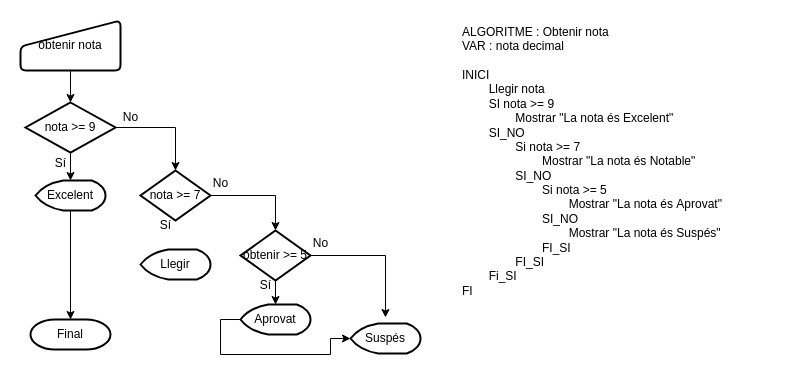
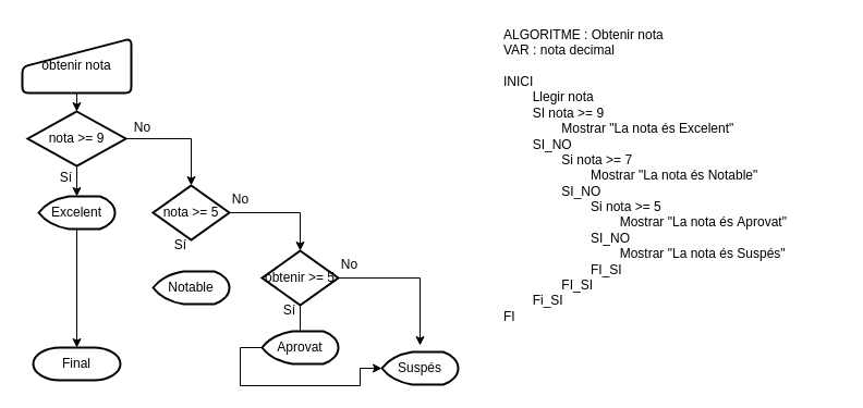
  <mxCell id="0" />
  <mxCell id="1" parent="0" />
  <mxCell id="2" value="ALGORITME : Obtenir nota&lt;br&gt;VAR : nota decimal&lt;br&gt;&lt;br&gt;INICI&lt;br&gt;&lt;span style=&quot;white-space: pre;&quot;&gt;&#09;&lt;/span&gt;Llegir nota&lt;br&gt;&lt;span style=&quot;white-space: pre;&quot;&gt;&#09;&lt;/span&gt;SI nota &amp;gt;= 9&lt;br&gt;&lt;span style=&quot;&quot;&gt;&lt;span style=&quot;&quot;&gt;&amp;nbsp;&amp;nbsp;&amp;nbsp;&amp;nbsp;&lt;/span&gt;&lt;span style=&quot;&quot;&gt;&lt;span style=&quot;&quot;&gt;&amp;nbsp;&amp;nbsp;&amp;nbsp;&amp;nbsp;&lt;span style=&quot;white-space: pre;&quot;&gt;&#09;&lt;/span&gt;&lt;/span&gt;&lt;/span&gt;&lt;/span&gt;Mostrar &quot;La nota és&amp;nbsp;Excelent&quot;&lt;br&gt;&lt;span style=&quot;white-space: pre;&quot;&gt;&#09;&lt;/span&gt;SI_NO &lt;br&gt;&lt;span style=&quot;&quot;&gt;&lt;span style=&quot;&quot;&gt;&amp;nbsp;&amp;nbsp;&amp;nbsp;&amp;nbsp;&lt;/span&gt;&lt;span style=&quot;&quot;&gt;&lt;span style=&quot;&quot;&gt;&amp;nbsp;&amp;nbsp;&amp;nbsp;&amp;nbsp;&lt;span style=&quot;white-space: pre;&quot;&gt;&#09;&lt;/span&gt;&lt;/span&gt;&lt;/span&gt;&lt;/span&gt;Si nota &amp;gt;= 7&lt;br&gt;&lt;span style=&quot;&quot;&gt;&lt;span style=&quot;&quot;&gt;&amp;nbsp;&amp;nbsp;&amp;nbsp;&amp;nbsp;&lt;/span&gt;&lt;/span&gt;&lt;span style=&quot;&quot;&gt;&lt;span style=&quot;&quot;&gt;&amp;nbsp;&amp;nbsp;&amp;nbsp;&amp;nbsp;&lt;/span&gt;&lt;span style=&quot;&quot;&gt;&lt;span style=&quot;&quot;&gt;&amp;nbsp;&amp;nbsp;&amp;nbsp;&amp;nbsp;&lt;span style=&quot;white-space: pre;&quot;&gt;&#09;&lt;/span&gt;&lt;span style=&quot;white-space: pre;&quot;&gt;&#09;&lt;/span&gt;&lt;/span&gt;&lt;/span&gt;&lt;/span&gt;Mostrar &quot;La nota és&amp;nbsp;Notable&quot;&lt;br&gt;&lt;span style=&quot;&quot;&gt;&lt;span style=&quot;&quot;&gt;&amp;nbsp;&amp;nbsp;&amp;nbsp;&amp;nbsp;&lt;/span&gt;&lt;/span&gt;&lt;span style=&quot;&quot;&gt;&lt;span style=&quot;&quot;&gt;&amp;nbsp;&amp;nbsp;&amp;nbsp;&amp;nbsp;&lt;span style=&quot;white-space: pre;&quot;&gt;&#09;&lt;/span&gt;&lt;/span&gt;&lt;/span&gt;SI_NO&lt;br&gt;&lt;span style=&quot;&quot;&gt;&lt;span style=&quot;&quot;&gt;&amp;nbsp;&amp;nbsp;&amp;nbsp;&amp;nbsp;&lt;/span&gt;&lt;/span&gt;&lt;span style=&quot;&quot;&gt;&lt;span style=&quot;&quot;&gt;&amp;nbsp;&amp;nbsp;&amp;nbsp;&amp;nbsp;&lt;/span&gt;&lt;span style=&quot;&quot;&gt;&lt;span style=&quot;&quot;&gt;&amp;nbsp;&amp;nbsp;&amp;nbsp;&amp;nbsp;&lt;span style=&quot;white-space: pre;&quot;&gt;&#09;&lt;/span&gt;&lt;span style=&quot;white-space: pre;&quot;&gt;&#09;&lt;/span&gt;&lt;/span&gt;&lt;/span&gt;&lt;/span&gt;Si nota &amp;gt;= 5&lt;br&gt;&lt;span style=&quot;&quot;&gt;&lt;span style=&quot;&quot;&gt;&amp;nbsp;&amp;nbsp;&amp;nbsp;&amp;nbsp;&lt;/span&gt;&lt;/span&gt;&lt;span style=&quot;&quot;&gt;&lt;span style=&quot;&quot;&gt;&amp;nbsp;&amp;nbsp;&amp;nbsp;&amp;nbsp;&lt;/span&gt;&lt;/span&gt;&lt;span style=&quot;&quot;&gt;&lt;span style=&quot;&quot;&gt;&amp;nbsp;&amp;nbsp;&amp;nbsp;&amp;nbsp;&lt;/span&gt;&lt;span style=&quot;&quot;&gt;&lt;span style=&quot;&quot;&gt;&amp;nbsp;&amp;nbsp;&amp;nbsp;&amp;nbsp;&lt;span style=&quot;white-space: pre;&quot;&gt;&#09;&lt;/span&gt;&lt;span style=&quot;white-space: pre;&quot;&gt;&#09;&lt;/span&gt;&lt;/span&gt;&lt;/span&gt;&lt;/span&gt;Mostrar &quot;La nota és&amp;nbsp;Aprovat&quot;&lt;br&gt;&lt;span style=&quot;&quot;&gt;&lt;span style=&quot;&quot;&gt;&amp;nbsp;&amp;nbsp;&amp;nbsp;&amp;nbsp;&lt;/span&gt;&lt;/span&gt;&lt;span style=&quot;&quot;&gt;&lt;span style=&quot;&quot;&gt;&amp;nbsp;&amp;nbsp;&amp;nbsp;&amp;nbsp;&lt;/span&gt;&lt;/span&gt;&lt;span style=&quot;&quot;&gt;&lt;span style=&quot;&quot;&gt;&amp;nbsp;&amp;nbsp;&amp;nbsp;&amp;nbsp;&lt;span style=&quot;white-space: pre;&quot;&gt;&#09;&lt;/span&gt;&lt;span style=&quot;white-space: pre;&quot;&gt;&#09;&lt;/span&gt;&lt;/span&gt;&lt;/span&gt;SI_NO&lt;br&gt;&lt;span style=&quot;&quot;&gt;&lt;span style=&quot;&quot;&gt;&amp;nbsp;&amp;nbsp;&amp;nbsp;&amp;nbsp;&lt;/span&gt;&lt;/span&gt;&lt;span style=&quot;&quot;&gt;&lt;span style=&quot;&quot;&gt;&amp;nbsp;&amp;nbsp;&amp;nbsp;&amp;nbsp;&lt;/span&gt;&lt;/span&gt;&lt;span style=&quot;&quot;&gt;&lt;span style=&quot;&quot;&gt;&amp;nbsp;&amp;nbsp;&amp;nbsp;&amp;nbsp;&lt;span style=&quot;white-space: pre;&quot;&gt;&#09;&lt;span style=&quot;white-space: pre;&quot;&gt;&#09;&lt;/span&gt;&lt;span style=&quot;white-space: pre;&quot;&gt;&#09;&lt;/span&gt;&lt;/span&gt;&lt;/span&gt;&lt;/span&gt;&lt;span style=&quot;&quot;&gt;&lt;/span&gt;Mostrar &quot;La nota és Suspés&quot;&lt;br&gt;&lt;span style=&quot;white-space: pre;&quot;&gt;&#09;&lt;/span&gt;&lt;span style=&quot;white-space: pre;&quot;&gt;&#09;&lt;span style=&quot;white-space: pre;&quot;&gt;&#09;&lt;/span&gt;&lt;/span&gt;FI_SI&lt;br&gt;&lt;span style=&quot;white-space: pre;&quot;&gt;&#09;&lt;span style=&quot;white-space: pre;&quot;&gt;&#09;&lt;/span&gt;&lt;/span&gt;FI_SI&lt;br&gt;&lt;span style=&quot;white-space: pre;&quot;&gt;&#09;&lt;/span&gt;Fi_SI&lt;br&gt;FI" style="text;html=1;strokeColor=none;fillColor=none;align=left;verticalAlign=middle;whiteSpace=wrap;rounded=0;" parent="1" vertex="1"><mxGeometry x="460" y="20" width="310" height="281" as="geometry" /></mxCell>
  <mxCell id="3" style="edgeStyle=orthogonalEdgeStyle;rounded=0;orthogonalLoop=1;jettySize=auto;html=1;exitX=0.5;exitY=1;exitDx=0;exitDy=0;entryX=0.5;entryY=0;entryDx=0;entryDy=0;entryPerimeter=0;" parent="1" source="4" target="7" edge="1"><mxGeometry relative="1" as="geometry" /></mxCell>
- <mxCell id="4" value="obtenir nota" style="html=1;strokeWidth=2;shape=manualInput;whiteSpace=wrap;rounded=1;size=26;arcSize=11;" parent="1" vertex="1"><mxGeometry x="20" y="20" width="100" height="50" as="geometry" /></mxCell>
+ <mxCell id="4" value="obtenir nota" style="html=1;strokeWidth=2;shape=manualInput;whiteSpace=wrap;rounded=1;size=26;arcSize=11;" parent="1" vertex="1"><mxGeometry x="20" y="35" width="100" height="50" as="geometry" /></mxCell>
  <mxCell id="5" style="edgeStyle=orthogonalEdgeStyle;rounded=0;orthogonalLoop=1;jettySize=auto;html=1;exitX=0.5;exitY=1;exitDx=0;exitDy=0;exitPerimeter=0;" parent="1" source="7" target="9" edge="1"><mxGeometry relative="1" as="geometry" /></mxCell>
  <mxCell id="6" style="edgeStyle=orthogonalEdgeStyle;rounded=0;orthogonalLoop=1;jettySize=auto;html=1;exitX=1;exitY=0.5;exitDx=0;exitDy=0;exitPerimeter=0;entryX=0.5;entryY=0;entryDx=0;entryDy=0;entryPerimeter=0;" parent="1" source="7" target="11" edge="1"><mxGeometry relative="1" as="geometry" /></mxCell>
  <mxCell id="7" value="nota &amp;gt;= 9" style="strokeWidth=2;html=1;shape=mxgraph.flowchart.decision;whiteSpace=wrap;" parent="1" vertex="1"><mxGeometry x="25" y="102" width="90" height="50" as="geometry" /></mxCell>
  <mxCell id="8" style="edgeStyle=orthogonalEdgeStyle;rounded=0;orthogonalLoop=1;jettySize=auto;html=1;exitX=0.5;exitY=1;exitDx=0;exitDy=0;exitPerimeter=0;entryX=0.5;entryY=0;entryDx=0;entryDy=0;entryPerimeter=0;" parent="1" source="9" target="18" edge="1"><mxGeometry relative="1" as="geometry" /></mxCell>
  <mxCell id="9" value="Excelent" style="strokeWidth=2;html=1;shape=mxgraph.flowchart.display;whiteSpace=wrap;" parent="1" vertex="1"><mxGeometry x="35" y="180" width="70" height="30" as="geometry" /></mxCell>
  <mxCell id="10" style="edgeStyle=orthogonalEdgeStyle;rounded=0;orthogonalLoop=1;jettySize=auto;html=1;exitX=1;exitY=0.5;exitDx=0;exitDy=0;exitPerimeter=0;entryX=0.5;entryY=0;entryDx=0;entryDy=0;entryPerimeter=0;" parent="1" source="11" target="15" edge="1"><mxGeometry relative="1" as="geometry" /></mxCell>
- <mxCell id="11" value="nota &amp;gt;= 7" style="strokeWidth=2;html=1;shape=mxgraph.flowchart.decision;whiteSpace=wrap;" parent="1" vertex="1"><mxGeometry x="140" y="170" width="70" height="50" as="geometry" /></mxCell>
- <mxCell id="12" value="Llegir" style="strokeWidth=2;html=1;shape=mxgraph.flowchart.display;whiteSpace=wrap;" parent="1" vertex="1"><mxGeometry x="140" y="249" width="70" height="30" as="geometry" /></mxCell>
- <mxCell id="13" style="edgeStyle=orthogonalEdgeStyle;rounded=0;orthogonalLoop=1;jettySize=auto;html=1;exitX=0.5;exitY=1;exitDx=0;exitDy=0;exitPerimeter=0;entryX=0.5;entryY=0;entryDx=0;entryDy=0;entryPerimeter=0;" parent="1" source="15" target="17" edge="1"><mxGeometry relative="1" as="geometry" /></mxCell>
+ <mxCell id="11" value="nota &amp;gt;= 5" style="strokeWidth=2;html=1;shape=mxgraph.flowchart.decision;whiteSpace=wrap;" parent="1" vertex="1"><mxGeometry x="140" y="170" width="70" height="50" as="geometry" /></mxCell>
+ <mxCell id="12" value="Notable" style="strokeWidth=2;html=1;shape=mxgraph.flowchart.display;whiteSpace=wrap;" parent="1" vertex="1"><mxGeometry x="140" y="249" width="70" height="30" as="geometry" /></mxCell>
+ <mxCell id="13" style="edgeStyle=orthogonalEdgeStyle;rounded=0;orthogonalLoop=1;jettySize=auto;html=1;exitX=0.5;exitY=1;exitDx=0;exitDy=0;exitPerimeter=0;entryX=0.5;entryY=0;entryDx=0;entryDy=0;entryPerimeter=0;endArrow=none;" parent="1" source="15" target="17" edge="1"><mxGeometry relative="1" as="geometry" /></mxCell>
  <mxCell id="14" style="edgeStyle=orthogonalEdgeStyle;rounded=0;orthogonalLoop=1;jettySize=auto;html=1;exitX=1;exitY=0.5;exitDx=0;exitDy=0;exitPerimeter=0;entryX=0.5;entryY=-0.2;entryDx=0;entryDy=0;entryPerimeter=0;" parent="1" source="15" target="19" edge="1"><mxGeometry relative="1" as="geometry" /></mxCell>
  <mxCell id="15" value="obtenir &amp;gt;= 5" style="strokeWidth=2;html=1;shape=mxgraph.flowchart.decision;whiteSpace=wrap;" parent="1" vertex="1"><mxGeometry x="240" y="230" width="70" height="50" as="geometry" /></mxCell>
  <mxCell id="16" style="edgeStyle=orthogonalEdgeStyle;rounded=0;orthogonalLoop=1;jettySize=auto;html=1;exitX=0;exitY=0.5;exitDx=0;exitDy=0;exitPerimeter=0;" parent="1" source="17" target="19" edge="1"><mxGeometry relative="1" as="geometry" /></mxCell>
  <mxCell id="17" value="Aprovat" style="strokeWidth=2;html=1;shape=mxgraph.flowchart.display;whiteSpace=wrap;" parent="1" vertex="1"><mxGeometry x="240" y="304" width="70" height="30" as="geometry" /></mxCell>
  <mxCell id="18" value="Final" style="strokeWidth=2;html=1;shape=mxgraph.flowchart.terminator;whiteSpace=wrap;" parent="1" vertex="1"><mxGeometry x="30" y="319" width="80" height="30" as="geometry" /></mxCell>
  <mxCell id="19" value="Suspés" style="strokeWidth=2;html=1;shape=mxgraph.flowchart.display;whiteSpace=wrap;" parent="1" vertex="1"><mxGeometry x="350" y="323" width="70" height="30" as="geometry" /></mxCell>
  <mxCell id="20" value="No" style="text;html=1;align=center;verticalAlign=middle;resizable=0;points=[];autosize=1;strokeColor=none;fillColor=none;" parent="1" vertex="1"><mxGeometry x="110" y="102" width="40" height="30" as="geometry" /></mxCell>
  <mxCell id="21" value="No" style="text;html=1;align=center;verticalAlign=middle;resizable=0;points=[];autosize=1;strokeColor=none;fillColor=none;" parent="1" vertex="1"><mxGeometry x="200" y="168" width="40" height="30" as="geometry" /></mxCell>
  <mxCell id="22" value="No" style="text;html=1;align=center;verticalAlign=middle;resizable=0;points=[];autosize=1;strokeColor=none;fillColor=none;" parent="1" vertex="1"><mxGeometry x="300" y="228" width="40" height="30" as="geometry" /></mxCell>
  <mxCell id="23" value="Sí" style="text;html=1;align=center;verticalAlign=middle;resizable=0;points=[];autosize=1;strokeColor=none;fillColor=none;" parent="1" vertex="1"><mxGeometry x="45" y="148" width="30" height="30" as="geometry" /></mxCell>
  <mxCell id="24" value="Sí" style="text;html=1;align=center;verticalAlign=middle;resizable=0;points=[];autosize=1;strokeColor=none;fillColor=none;" parent="1" vertex="1"><mxGeometry x="150" y="210" width="30" height="30" as="geometry" /></mxCell>
  <mxCell id="25" value="Sí" style="text;html=1;align=center;verticalAlign=middle;resizable=0;points=[];autosize=1;strokeColor=none;fillColor=none;" parent="1" vertex="1"><mxGeometry x="250" y="270" width="30" height="30" as="geometry" /></mxCell>
